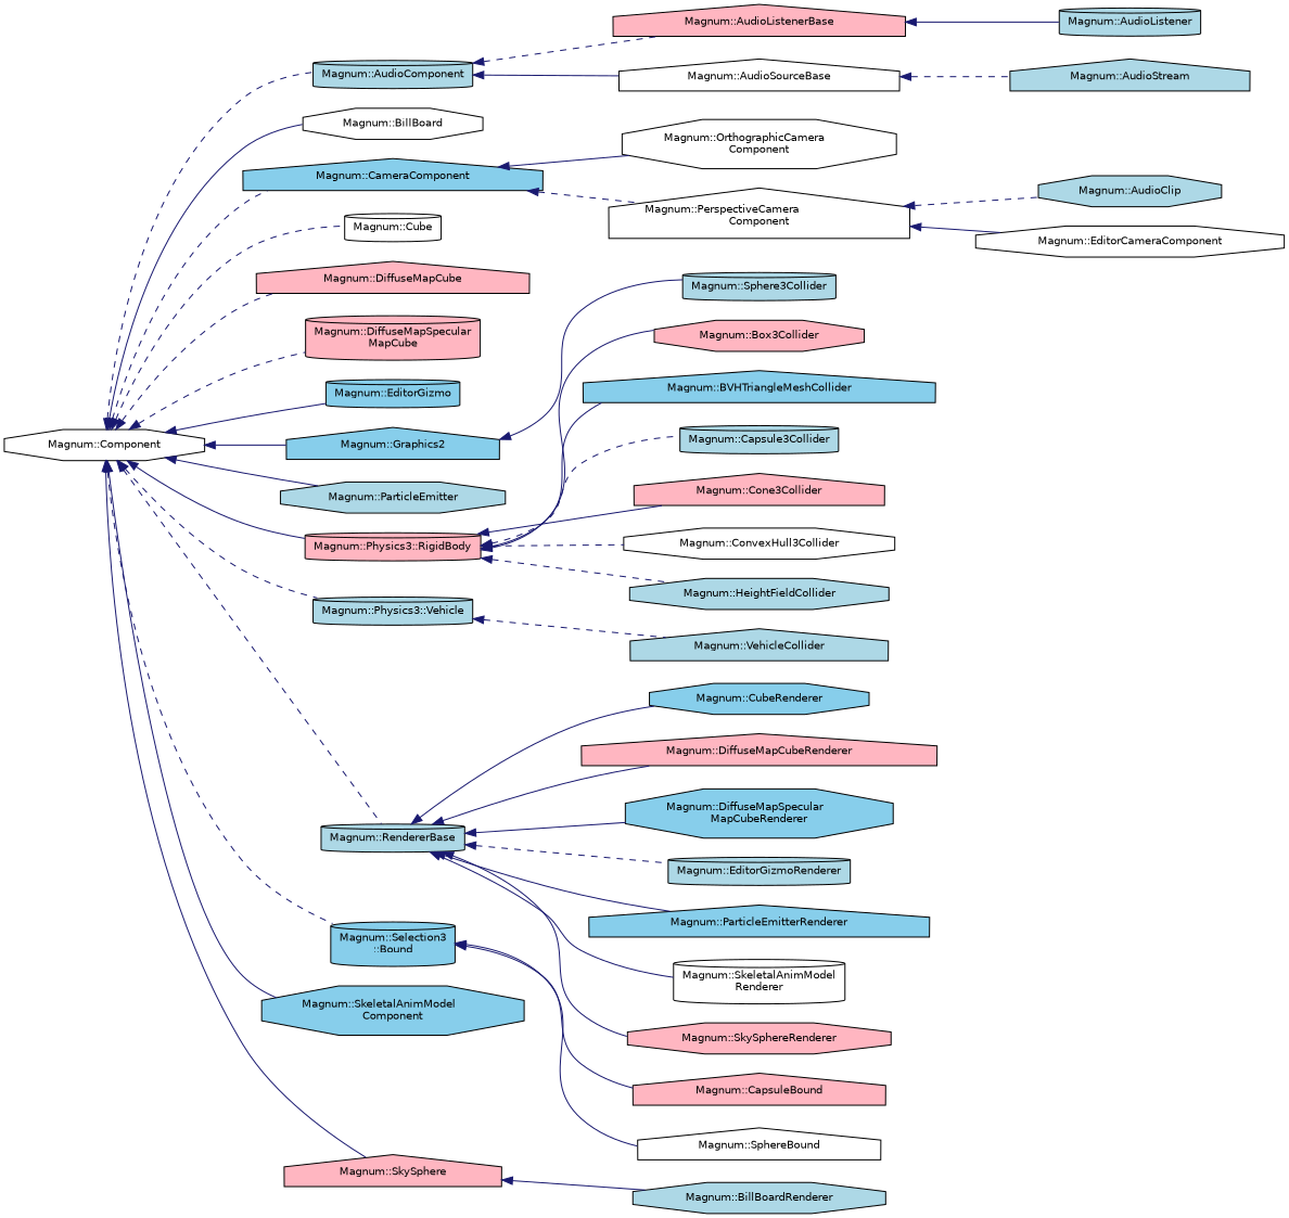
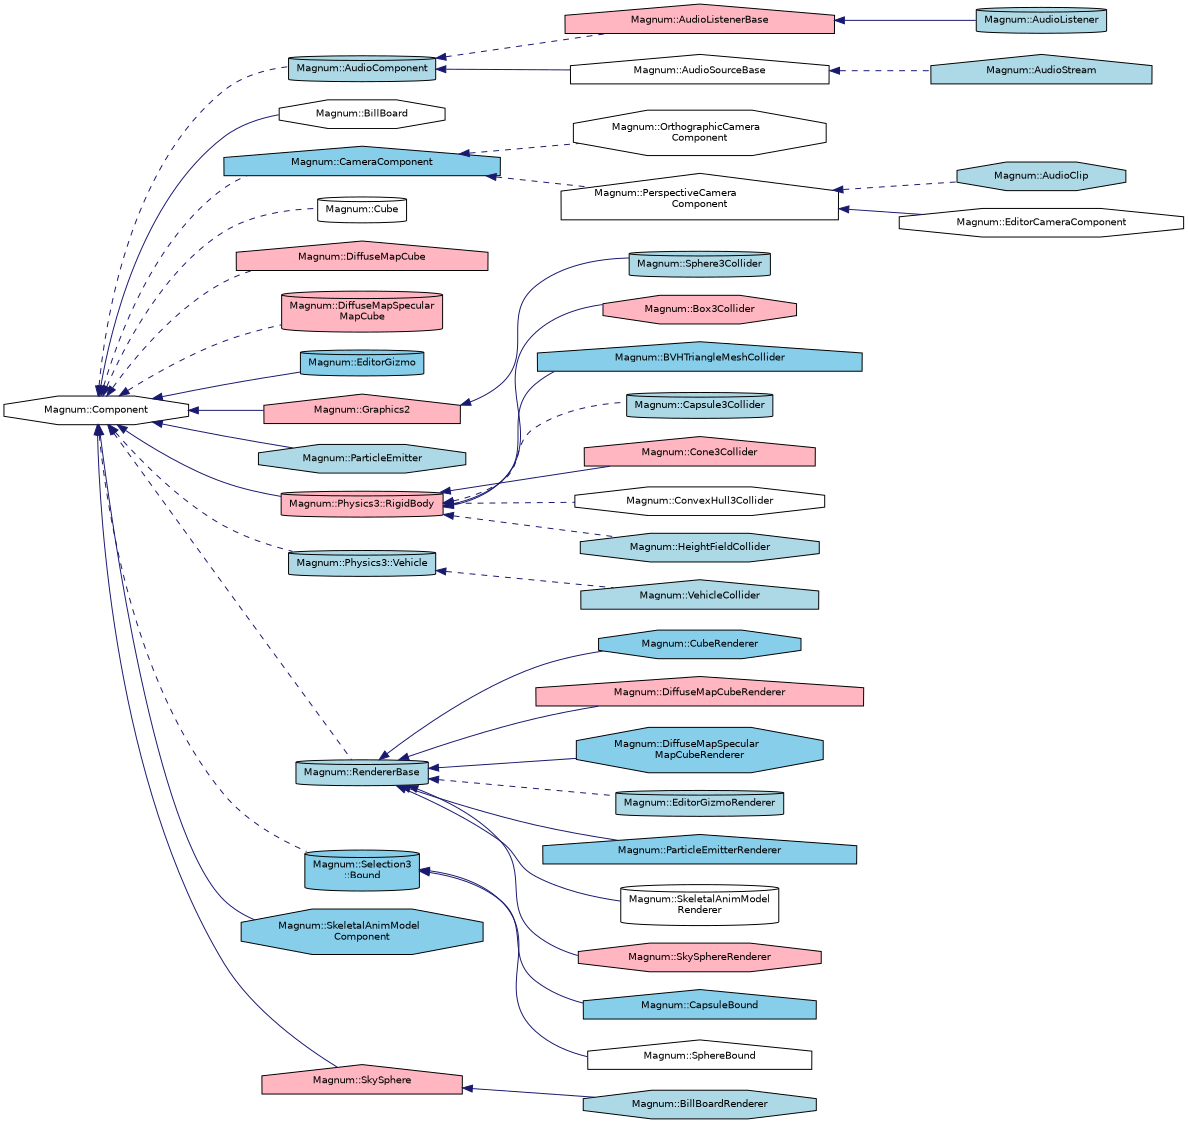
  digraph {
    rankdir=LR
    node [color=black fillcolor=lightblue fontname=Helvetica fontsize=10 shape=house style=filled]
    edge [color=midnightblue dir=back fontname=Helvetica fontsize=10 labelfontname=Helvetica labelfontsize=10 style=solid]
    n1 [fillcolor=white fontcolor=black height=0.2 label="Magnum::Component" shape=octagon width=0.4]
    n2 [height=0.2 label="Magnum::AudioComponent" shape=cylinder width=0.4]
    n3 [fillcolor=white height=0.2 label="Magnum::BillBoard" shape=octagon width=0.4]
    n4 [fillcolor=skyblue height=0.2 label="Magnum::CameraComponent" width=0.4]
    n5 [fillcolor=white height=0.2 label="Magnum::Cube" shape=cylinder width=0.4]
    n6 [fillcolor=lightpink height=0.2 label="Magnum::DiffuseMapCube" width=0.4]
    n7 [fillcolor=lightpink height=0.2 label="Magnum::DiffuseMapSpecular\lMapCube" shape=cylinder width=0.4]
    n8 [fillcolor=skyblue height=0.2 label="Magnum::EditorGizmo" shape=cylinder width=0.4]
-   n9 [fillcolor=skyblue height=0.2 label="Magnum::Graphics2" width=0.4]
+   n9 [fillcolor=lightpink height=0.2 label="Magnum::Graphics2" width=0.4]
    n10 [height=0.2 label="Magnum::ParticleEmitter" shape=octagon width=0.4]
    n11 [fillcolor=lightpink height=0.2 label="Magnum::Physics3::RigidBody" shape=cylinder width=0.4]
    n12 [height=0.2 label="Magnum::Physics3::Vehicle" shape=cylinder width=0.4]
    n13 [height=0.2 label="Magnum::RendererBase" shape=cylinder width=0.4]
    n14 [fillcolor=skyblue height=0.2 label="Magnum::Selection3\l::Bound" shape=cylinder width=0.4]
    n15 [fillcolor=skyblue height=0.2 label="Magnum::SkeletalAnimModel\lComponent" shape=octagon width=0.4]
    n16 [fillcolor=lightpink height=0.2 label="Magnum::SkySphere" width=0.4]
    n17 [fillcolor=lightpink height=0.2 label="Magnum::AudioListenerBase" width=0.4]
    n18 [fillcolor=white height=0.2 label="Magnum::AudioSourceBase" width=0.4]
    n19 [fillcolor=white height=0.2 label="Magnum::OrthographicCamera\lComponent" shape=octagon width=0.4]
    n20 [fillcolor=white height=0.2 label="Magnum::PerspectiveCamera\lComponent" width=0.4]
    n21 [height=0.2 label="Magnum::Sphere3Collider" shape=cylinder width=0.4]
    n22 [fillcolor=lightpink height=0.2 label="Magnum::Box3Collider" shape=octagon width=0.4]
    n23 [fillcolor=skyblue height=0.2 label="Magnum::BVHTriangleMeshCollider" width=0.4]
    n24 [height=0.2 label="Magnum::Capsule3Collider" shape=cylinder width=0.4]
    n25 [fillcolor=lightpink height=0.2 label="Magnum::Cone3Collider" width=0.4]
    n26 [fillcolor=white height=0.2 label="Magnum::ConvexHull3Collider" shape=octagon width=0.4]
    n27 [height=0.2 label="Magnum::HeightFieldCollider" shape=octagon width=0.4]
    n28 [height=0.2 label="Magnum::VehicleCollider" width=0.4]
    n29 [fillcolor=skyblue height=0.2 label="Magnum::CubeRenderer" shape=octagon width=0.4]
    n30 [fillcolor=lightpink height=0.2 label="Magnum::DiffuseMapCubeRenderer" width=0.4]
    n31 [fillcolor=skyblue height=0.2 label="Magnum::DiffuseMapSpecular\lMapCubeRenderer" shape=octagon width=0.4]
    n32 [height=0.2 label="Magnum::EditorGizmoRenderer" shape=cylinder width=0.4]
    n33 [fillcolor=skyblue height=0.2 label="Magnum::ParticleEmitterRenderer" width=0.4]
    n34 [fillcolor=white height=0.2 label="Magnum::SkeletalAnimModel\lRenderer" shape=cylinder width=0.4]
    n35 [fillcolor=lightpink height=0.2 label="Magnum::SkySphereRenderer" shape=octagon width=0.4]
-   n36 [fillcolor=lightpink height=0.2 label="Magnum::CapsuleBound" width=0.4]
+   n36 [fillcolor=skyblue height=0.2 label="Magnum::CapsuleBound" width=0.4]
    n37 [fillcolor=white height=0.2 label="Magnum::SphereBound" width=0.4]
    n38 [height=0.2 label="Magnum::BillBoardRenderer" shape=octagon width=0.4]
    n39 [height=0.2 label="Magnum::AudioListener" shape=cylinder width=0.4]
    n40 [height=0.2 label="Magnum::AudioStream" width=0.4]
    n41 [height=0.2 label="Magnum::AudioClip" shape=octagon width=0.4]
    n42 [fillcolor=white height=0.2 label="Magnum::EditorCameraComponent" shape=octagon width=0.4]
    n1 -> n2 [style=dashed]
    n1 -> n3
    n1 -> n4 [style=dashed]
    n1 -> n5 [style=dashed]
    n1 -> n6 [style=dashed]
    n1 -> n7 [style=dashed]
    n1 -> n8
    n1 -> n9
    n1 -> n10
    n1 -> n11
    n1 -> n12 [style=dashed]
    n1 -> n13 [style=dashed]
    n1 -> n14 [style=dashed]
    n1 -> n15
    n1 -> n16
    n2 -> n17 [style=dashed]
    n2 -> n18
-   n4 -> n19
+   n4 -> n19 [style=dashed]
    n4 -> n20 [style=dashed]
    n9 -> n21
    n11 -> n22
    n11 -> n23
    n11 -> n24 [style=dashed]
    n11 -> n25
    n11 -> n26 [style=dashed]
    n11 -> n27 [style=dashed]
    n12 -> n28 [style=dashed]
    n13 -> n29
    n13 -> n30
    n13 -> n31
    n13 -> n32 [style=dashed]
    n13 -> n33
    n13 -> n34
    n13 -> n35
    n14 -> n36
    n14 -> n37
    n16 -> n38
    n17 -> n39
    n18 -> n40 [style=dashed]
    n20 -> n41 [style=dashed]
    n20 -> n42
  }
